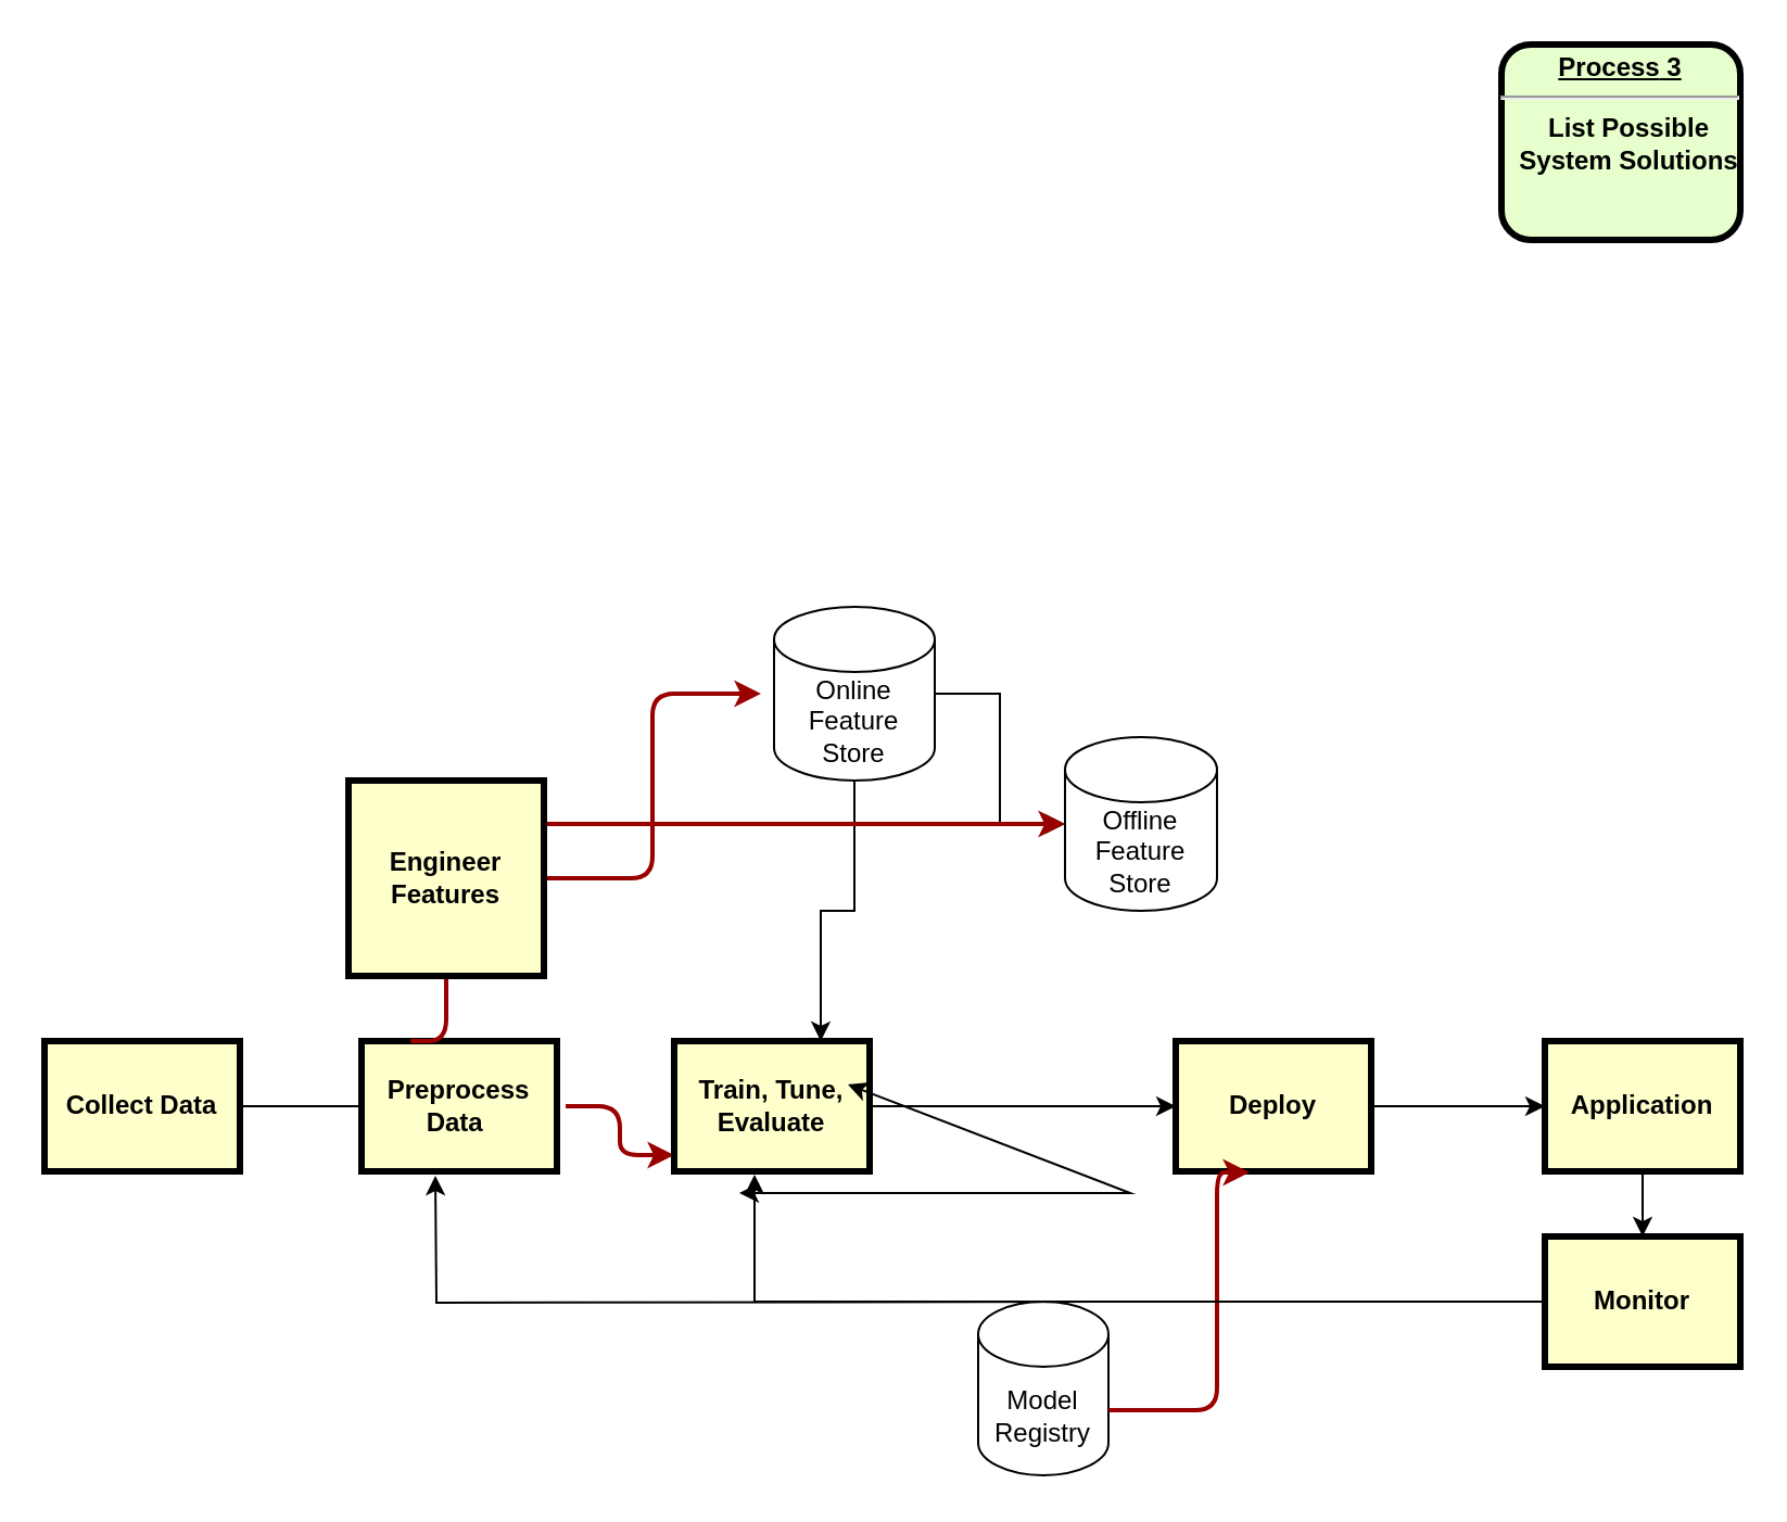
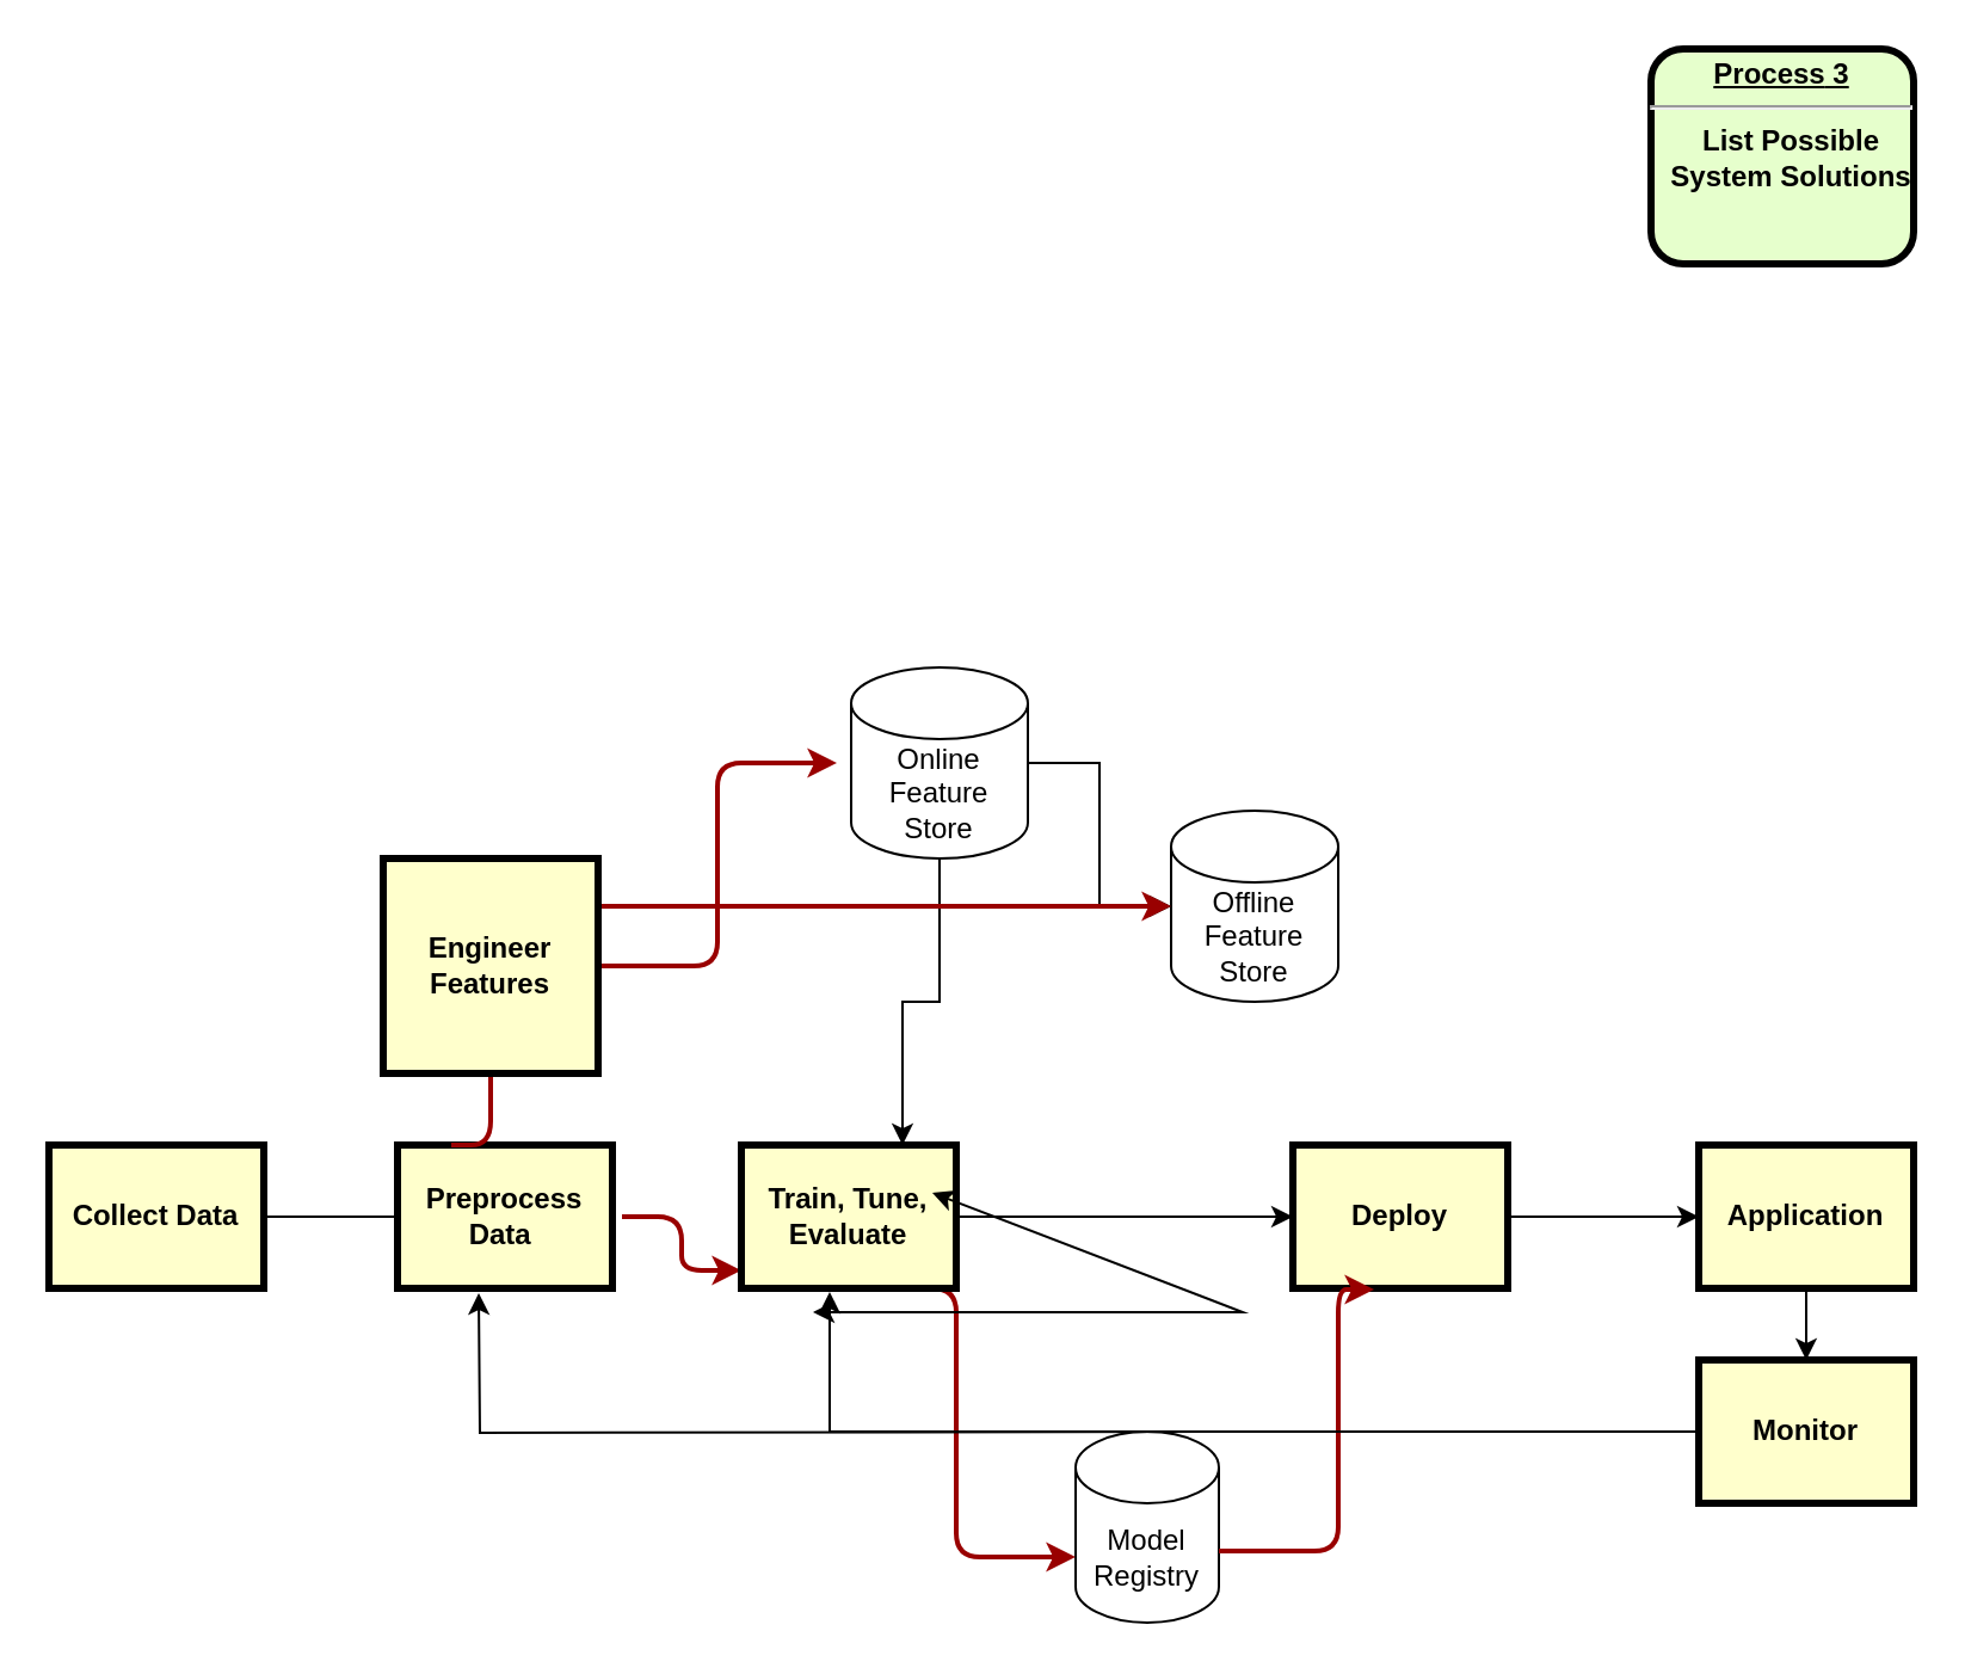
  <mxCell id="0" />
  <mxCell id="1" parent="0" />
  <mxCell id="2" value="&lt;p style=&quot;margin: 0px; margin-top: 4px; text-align: center; text-decoration: underline;&quot;&gt;&lt;strong&gt;&lt;strong&gt;Process&lt;/strong&gt; 3&lt;br /&gt;&lt;/strong&gt;&lt;/p&gt;&lt;hr /&gt;&lt;p style=&quot;margin: 0px; margin-left: 8px;&quot;&gt;List Possible&lt;/p&gt;&lt;p style=&quot;margin: 0px; margin-left: 8px;&quot;&gt;System Solutions&lt;/p&gt;" style="verticalAlign=middle;align=center;overflow=fill;fontSize=12;fontFamily=Helvetica;html=1;rounded=1;fontStyle=1;strokeWidth=3;fillColor=#E6FFCC" parent="1" vertex="1"><mxGeometry x="691" y="20" width="110" height="90" as="geometry" /></mxCell>
  <mxCell id="3" value="" style="edgeStyle=orthogonalEdgeStyle;rounded=0;orthogonalLoop=1;jettySize=auto;html=1;endArrow=none;" edge="1" parent="1" source="4" target="5"><mxGeometry relative="1" as="geometry" /></mxCell>
  <mxCell id="4" value="Collect Data" style="whiteSpace=wrap;align=center;verticalAlign=middle;fontStyle=1;strokeWidth=3;fillColor=#FFFFCC" vertex="1" parent="1"><mxGeometry x="20" y="479" width="90" height="60" as="geometry" /></mxCell>
  <mxCell id="5" value="Preprocess Data " style="whiteSpace=wrap;align=center;verticalAlign=middle;fontStyle=1;strokeWidth=3;fillColor=#FFFFCC" vertex="1" parent="1"><mxGeometry x="166" y="479" width="90" height="60" as="geometry" /></mxCell>
  <mxCell id="6" value="" style="edgeStyle=orthogonalEdgeStyle;rounded=0;orthogonalLoop=1;jettySize=auto;html=1;" edge="1" parent="1" source="7" target="22"><mxGeometry relative="1" as="geometry" /></mxCell>
  <mxCell id="7" value="Deploy" style="whiteSpace=wrap;align=center;verticalAlign=middle;fontStyle=1;strokeWidth=3;fillColor=#FFFFCC" vertex="1" parent="1"><mxGeometry x="541" y="479" width="90" height="60" as="geometry" /></mxCell>
  <mxCell id="8" value="" style="edgeStyle=orthogonalEdgeStyle;rounded=0;orthogonalLoop=1;jettySize=auto;html=1;entryX=0.75;entryY=0;entryDx=0;entryDy=0;" edge="1" parent="1" source="10" target="18"><mxGeometry relative="1" as="geometry" /></mxCell>
  <mxCell id="9" value="" style="edgeStyle=orthogonalEdgeStyle;rounded=0;orthogonalLoop=1;jettySize=auto;html=1;" edge="1" parent="1" source="10" target="11"><mxGeometry relative="1" as="geometry" /></mxCell>
  <mxCell id="10" value="Online Feature Store" style="shape=cylinder3;whiteSpace=wrap;html=1;boundedLbl=1;backgroundOutline=1;size=15;" vertex="1" parent="1"><mxGeometry x="356" y="279" width="74" height="80" as="geometry" /></mxCell>
  <mxCell id="11" value="Offline Feature Store" style="shape=cylinder3;whiteSpace=wrap;html=1;boundedLbl=1;backgroundOutline=1;size=15;" vertex="1" parent="1"><mxGeometry x="490" y="339" width="70" height="80" as="geometry" /></mxCell>
  <mxCell id="12" value="" style="edgeStyle=elbowEdgeStyle;elbow=horizontal;strokeColor=#990000;strokeWidth=2;entryX=0;entryY=0.5;entryDx=0;entryDy=0;entryPerimeter=0;exitX=0.25;exitY=0;exitDx=0;exitDy=0;" edge="1" parent="1" source="5" target="11"><mxGeometry width="100" height="100" relative="1" as="geometry"><mxPoint x="200" y="439" as="sourcePoint" /><mxPoint x="315" y="399" as="targetPoint" /><Array as="points"><mxPoint x="205" y="349" /></Array></mxGeometry></mxCell>
  <mxCell id="13" value="" style="edgeStyle=elbowEdgeStyle;elbow=horizontal;strokeColor=#990000;strokeWidth=2;" edge="1" parent="1" source="16"><mxGeometry width="100" height="100" relative="1" as="geometry"><mxPoint x="210" y="449" as="sourcePoint" /><mxPoint x="350" y="319" as="targetPoint" /><Array as="points" /></mxGeometry></mxCell>
  <mxCell id="14" value="Model Registry" style="shape=cylinder3;whiteSpace=wrap;html=1;boundedLbl=1;backgroundOutline=1;size=15;" vertex="1" parent="1"><mxGeometry x="450" y="599" width="60" height="80" as="geometry" /></mxCell>
+ <mxCell id="15" value="" style="edgeStyle=elbowEdgeStyle;elbow=horizontal;strokeColor=#990000;strokeWidth=2;entryX=0;entryY=0;entryDx=0;entryDy=52.5;entryPerimeter=0;exitX=0.25;exitY=1;exitDx=0;exitDy=0;" edge="1" parent="1" source="18" target="14"><mxGeometry width="100" height="100" relative="1" as="geometry"><mxPoint x="200" y="509" as="sourcePoint" /><mxPoint x="340" y="629" as="targetPoint" /><Array as="points"><mxPoint x="400" y="539" /></Array></mxGeometry></mxCell>
  <mxCell id="16" value="Engineer Features" style="whiteSpace=wrap;align=center;verticalAlign=middle;fontStyle=1;strokeWidth=3;fillColor=#FFFFCC" vertex="1" parent="1"><mxGeometry x="160" y="359" width="90" height="90" as="geometry" /></mxCell>
  <mxCell id="17" value="" style="edgeStyle=elbowEdgeStyle;elbow=horizontal;strokeColor=#990000;strokeWidth=2;entryX=0;entryY=0;entryDx=0;entryDy=52.5;entryPerimeter=0;" edge="1" parent="1" target="18"><mxGeometry width="100" height="100" relative="1" as="geometry"><mxPoint x="260" y="509" as="sourcePoint" /><mxPoint x="356" y="622" as="targetPoint" /><Array as="points" /></mxGeometry></mxCell>
  <mxCell id="18" value="Train, Tune, Evaluate" style="whiteSpace=wrap;align=center;verticalAlign=middle;fontStyle=1;strokeWidth=3;fillColor=#FFFFCC" vertex="1" parent="1"><mxGeometry x="310" y="479" width="90" height="60" as="geometry" /></mxCell>
  <mxCell id="19" value="" style="edgeStyle=elbowEdgeStyle;elbow=horizontal;strokeColor=#990000;strokeWidth=2;exitX=0.25;exitY=1;exitDx=0;exitDy=0;entryX=0.378;entryY=1.008;entryDx=0;entryDy=0;entryPerimeter=0;" edge="1" parent="1" target="7"><mxGeometry width="100" height="100" relative="1" as="geometry"><mxPoint x="510" y="649" as="sourcePoint" /><mxPoint x="580" y="529" as="targetPoint" /><Array as="points"><mxPoint x="560" y="589" /></Array></mxGeometry></mxCell>
  <mxCell id="20" value="" style="edgeStyle=orthogonalEdgeStyle;rounded=0;orthogonalLoop=1;jettySize=auto;html=1;entryX=0;entryY=0.5;entryDx=0;entryDy=0;" edge="1" parent="1" target="7"><mxGeometry relative="1" as="geometry"><mxPoint x="400" y="509" as="sourcePoint" /><mxPoint x="176" y="519" as="targetPoint" /><Array as="points"><mxPoint x="440" y="509" /><mxPoint x="440" y="509" /></Array></mxGeometry></mxCell>
  <mxCell id="21" value="" style="edgeStyle=orthogonalEdgeStyle;rounded=0;orthogonalLoop=1;jettySize=auto;html=1;" edge="1" parent="1" source="22" target="24"><mxGeometry relative="1" as="geometry" /></mxCell>
  <mxCell id="22" value="Application" style="whiteSpace=wrap;align=center;verticalAlign=middle;fontStyle=1;strokeWidth=3;fillColor=#FFFFCC" vertex="1" parent="1"><mxGeometry x="711" y="479" width="90" height="60" as="geometry" /></mxCell>
  <mxCell id="23" style="edgeStyle=orthogonalEdgeStyle;rounded=0;orthogonalLoop=1;jettySize=auto;html=1;entryX=0.411;entryY=1.025;entryDx=0;entryDy=0;entryPerimeter=0;" edge="1" parent="1" source="24" target="18"><mxGeometry relative="1" as="geometry"><mxPoint x="640" y="599" as="targetPoint" /></mxGeometry></mxCell>
  <mxCell id="24" value="Monitor" style="whiteSpace=wrap;align=center;verticalAlign=middle;fontStyle=1;strokeWidth=3;fillColor=#FFFFCC" vertex="1" parent="1"><mxGeometry x="711" y="569" width="90" height="60" as="geometry" /></mxCell>
  <mxCell id="25" style="edgeStyle=orthogonalEdgeStyle;rounded=0;orthogonalLoop=1;jettySize=auto;html=1;entryX=0.411;entryY=1.025;entryDx=0;entryDy=0;entryPerimeter=0;" edge="1" parent="1"><mxGeometry relative="1" as="geometry"><mxPoint x="200" y="541" as="targetPoint" /><mxPoint x="533" y="599" as="sourcePoint" /></mxGeometry></mxCell>
  <mxCell id="26" value="" style="endArrow=classic;startArrow=classic;html=1;rounded=0;" edge="1" parent="1"><mxGeometry width="50" height="50" relative="1" as="geometry"><mxPoint x="340" y="549" as="sourcePoint" /><mxPoint x="390" y="499" as="targetPoint" /><Array as="points"><mxPoint x="520" y="549" /></Array></mxGeometry></mxCell>
